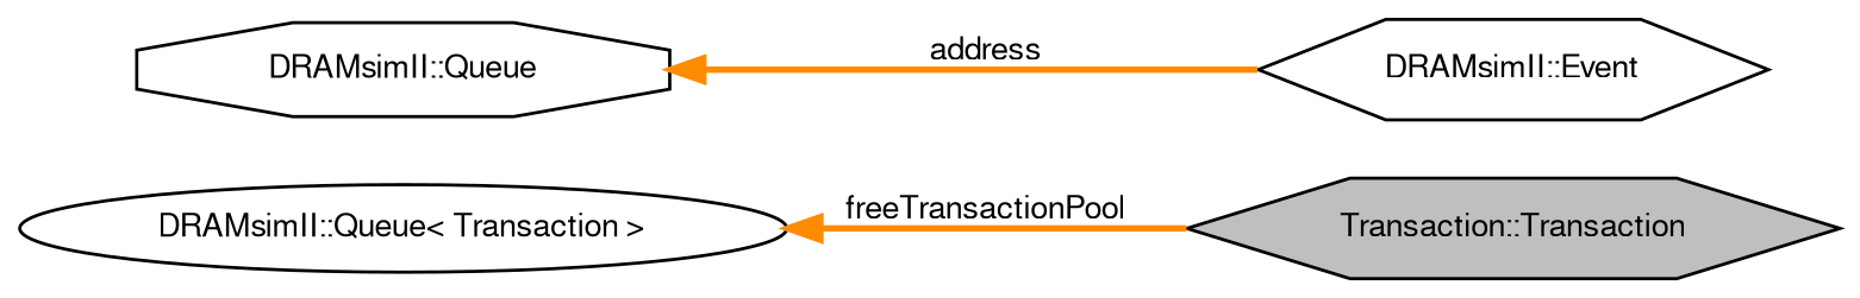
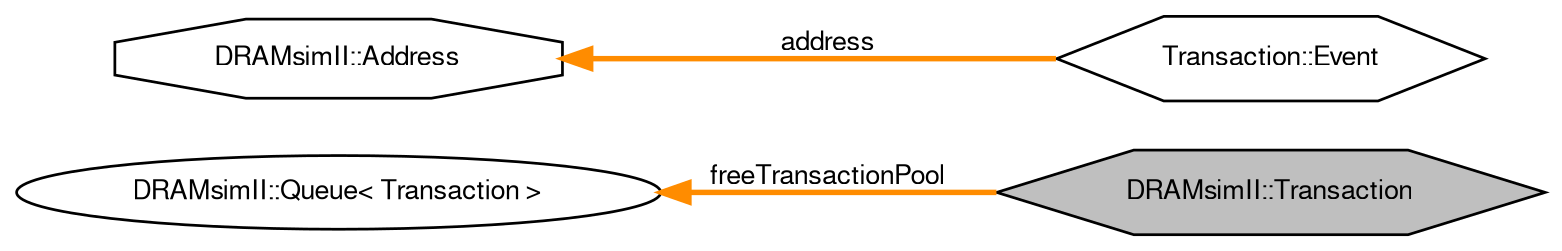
  digraph {
    rankdir=LR
    node [color=black fontname=FreeSans fontsize=10 shape=hexagon]
    edge [color=darkorange dir=back fontname=FreeSans fontsize=10 labelfontname=FreeSans labelfontsize=10 style=bold]
-   n1 [fillcolor=grey75 fontcolor=black height=0.2 label="Transaction::Transaction" style=filled width=0.4]
-   n2 [height=0.2 label="DRAMsimII::Event" width=0.4]
-   n3 [height=0.2 label="DRAMsimII::Queue" shape=octagon width=0.4]
+   n1 [fillcolor=grey75 fontcolor=black height=0.2 label="DRAMsimII::Transaction" style=filled width=0.4]
+   n2 [height=0.2 label="Transaction::Event" width=0.4]
+   n3 [height=0.2 label="DRAMsimII::Address" shape=octagon width=0.4]
    n4 [height=0.2 label="DRAMsimII::Queue\< Transaction \>" shape=ellipse width=0.4]
    n3 -> n2 [label=address]
    n4 -> n1 [label=freeTransactionPool]
  }
